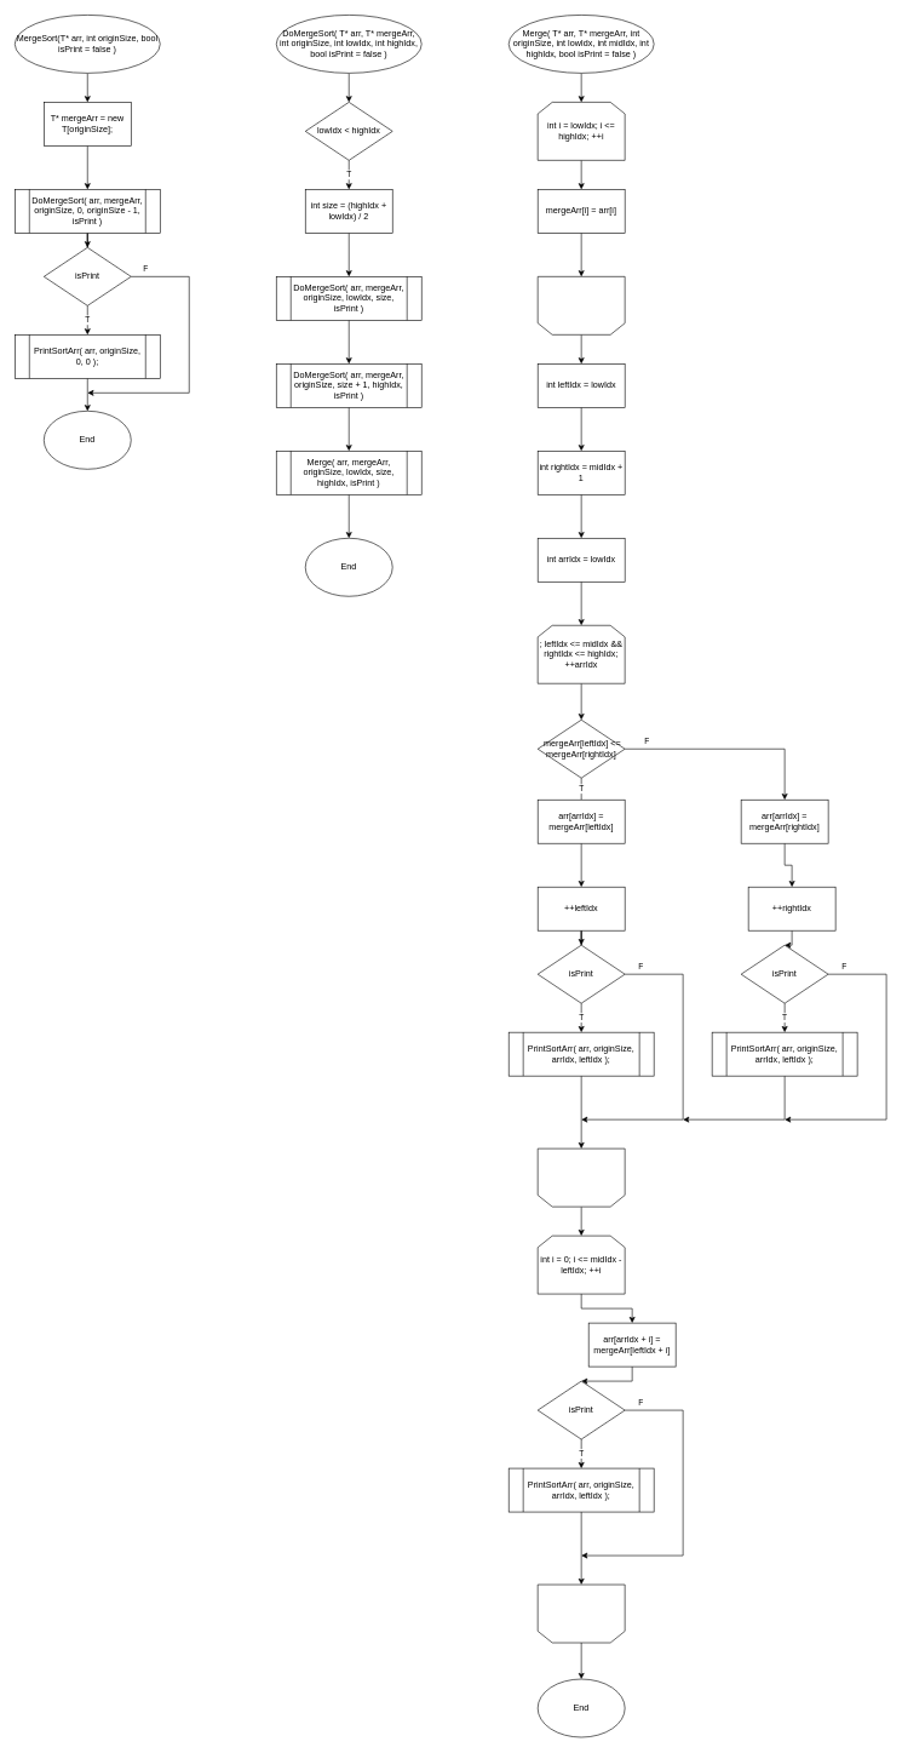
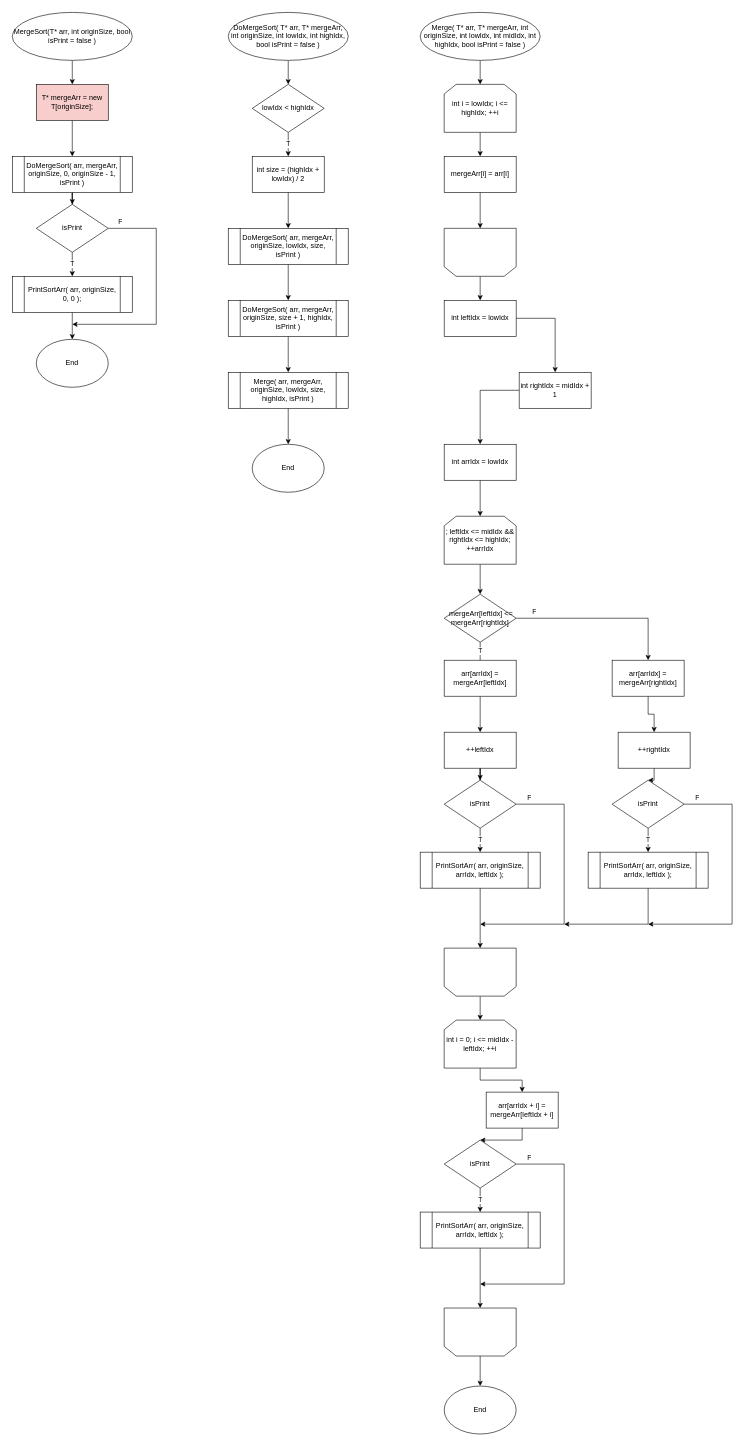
  <mxCell id="0" />
  <mxCell id="1" parent="0" />
  <mxCell id="2" value="" style="edgeStyle=orthogonalEdgeStyle;rounded=0;orthogonalLoop=1;jettySize=auto;html=1;" edge="1" parent="1" source="3" target="5"><mxGeometry relative="1" as="geometry" /></mxCell>
  <mxCell id="3" value="MergeSort(T* arr, int originSize, bool isPrint = false&amp;nbsp;)" style="ellipse;whiteSpace=wrap;html=1;" parent="1" vertex="1"><mxGeometry y="20" width="200" height="80" as="geometry" x="20" /></mxCell>
  <mxCell id="4" value="" style="edgeStyle=orthogonalEdgeStyle;rounded=0;orthogonalLoop=1;jettySize=auto;html=1;" edge="1" parent="1" source="5" target="7"><mxGeometry relative="1" as="geometry" /></mxCell>
- <mxCell id="5" value="T* mergeArr = new T[originSize];" style="rounded=0;whiteSpace=wrap;html=1;" vertex="1" parent="1"><mxGeometry x="60" y="140" width="120" height="60" as="geometry" /></mxCell>
+ <mxCell id="5" value="T* mergeArr = new T[originSize];" style="rounded=0;whiteSpace=wrap;html=1;fillColor=#f8cecc;" vertex="1" parent="1"><mxGeometry x="60" y="140" width="120" height="60" as="geometry" /></mxCell>
  <mxCell id="6" value="" style="edgeStyle=orthogonalEdgeStyle;rounded=0;orthogonalLoop=1;jettySize=auto;html=1;" edge="1" parent="1" source="7" target="10"><mxGeometry relative="1" as="geometry" /></mxCell>
  <mxCell id="7" value="DoMergeSort( arr, mergeArr, originSize, 0, originSize - 1, isPrint )" style="shape=process;whiteSpace=wrap;html=1;backgroundOutline=1;" vertex="1" parent="1"><mxGeometry y="260" width="200" height="60" as="geometry" x="20" /></mxCell>
  <mxCell id="8" value="T" style="edgeStyle=orthogonalEdgeStyle;rounded=0;orthogonalLoop=1;jettySize=auto;html=1;" edge="1" parent="1" source="10"><mxGeometry relative="1" as="geometry"><mxPoint x="120" y="460" as="targetPoint" /></mxGeometry></mxCell>
  <mxCell id="9" value="F" style="edgeStyle=orthogonalEdgeStyle;rounded=0;orthogonalLoop=1;jettySize=auto;html=1;exitX=1;exitY=0.5;exitDx=0;exitDy=0;" edge="1" parent="1" source="10"><mxGeometry x="-0.895" y="10" relative="1" as="geometry"><mxPoint x="120" y="540" as="targetPoint" /><Array as="points"><mxPoint x="260" y="380" /><mxPoint x="260" y="540" /></Array><mxPoint as="offset" /></mxGeometry></mxCell>
  <mxCell id="10" value="isPrint" style="rhombus;whiteSpace=wrap;html=1;" vertex="1" parent="1"><mxGeometry x="60" y="340" width="120" height="80" as="geometry" /></mxCell>
  <mxCell id="11" value="" style="edgeStyle=orthogonalEdgeStyle;rounded=0;orthogonalLoop=1;jettySize=auto;html=1;" edge="1" parent="1" source="12" target="15"><mxGeometry relative="1" as="geometry" /></mxCell>
  <mxCell id="12" value="PrintSortArr( arr, originSize, 0, 0 );" style="shape=process;whiteSpace=wrap;html=1;backgroundOutline=1;" vertex="1" parent="1"><mxGeometry y="460" width="200" height="60" as="geometry" x="20" /></mxCell>
  <mxCell id="13" value="" style="edgeStyle=orthogonalEdgeStyle;rounded=0;orthogonalLoop=1;jettySize=auto;html=1;" edge="1" parent="1" source="14" target="17"><mxGeometry relative="1" as="geometry" /></mxCell>
  <mxCell id="14" value="DoMergeSort( T* arr, T* mergeArr, int originSize, int lowIdx, int highIdx, bool isPrint = false )" style="ellipse;whiteSpace=wrap;html=1;" vertex="1" parent="1"><mxGeometry x="380" y="20" width="200" height="80" as="geometry" /></mxCell>
  <mxCell id="15" value="End" style="ellipse;whiteSpace=wrap;html=1;" vertex="1" parent="1"><mxGeometry x="60" y="565" width="120" height="80" as="geometry" /></mxCell>
  <mxCell id="16" value="T" style="edgeStyle=orthogonalEdgeStyle;rounded=0;orthogonalLoop=1;jettySize=auto;html=1;" edge="1" parent="1" source="17" target="19"><mxGeometry relative="1" as="geometry" /></mxCell>
  <mxCell id="17" value="lowIdx &amp;lt; highIdx" style="rhombus;whiteSpace=wrap;html=1;" vertex="1" parent="1"><mxGeometry x="420" y="140" width="120" height="80" as="geometry" /></mxCell>
  <mxCell id="18" value="" style="edgeStyle=orthogonalEdgeStyle;rounded=0;orthogonalLoop=1;jettySize=auto;html=1;" edge="1" parent="1" source="19" target="21"><mxGeometry relative="1" as="geometry" /></mxCell>
  <mxCell id="19" value="int size = (highIdx + lowIdx) / 2" style="rounded=0;whiteSpace=wrap;html=1;" vertex="1" parent="1"><mxGeometry x="420" y="260" width="120" height="60" as="geometry" /></mxCell>
  <mxCell id="20" value="" style="edgeStyle=orthogonalEdgeStyle;rounded=0;orthogonalLoop=1;jettySize=auto;html=1;" edge="1" parent="1" source="21" target="23"><mxGeometry relative="1" as="geometry" /></mxCell>
  <mxCell id="21" value="DoMergeSort( arr, mergeArr, originSize, lowIdx, size, isPrint )" style="shape=process;whiteSpace=wrap;html=1;backgroundOutline=1;" vertex="1" parent="1"><mxGeometry x="380" y="380" width="200" height="60" as="geometry" /></mxCell>
  <mxCell id="22" value="" style="edgeStyle=orthogonalEdgeStyle;rounded=0;orthogonalLoop=1;jettySize=auto;html=1;" edge="1" parent="1" source="23" target="25"><mxGeometry relative="1" as="geometry" /></mxCell>
  <mxCell id="23" value="DoMergeSort( arr, mergeArr, originSize, size + 1, highIdx, isPrint )" style="shape=process;whiteSpace=wrap;html=1;backgroundOutline=1;" vertex="1" parent="1"><mxGeometry x="380" y="500" width="200" height="60" as="geometry" /></mxCell>
  <mxCell id="24" value="" style="edgeStyle=orthogonalEdgeStyle;rounded=0;orthogonalLoop=1;jettySize=auto;html=1;" edge="1" parent="1" source="25" target="26"><mxGeometry relative="1" as="geometry" /></mxCell>
  <mxCell id="25" value="Merge( arr, mergeArr, originSize, lowIdx, size, highIdx, isPrint )" style="shape=process;whiteSpace=wrap;html=1;backgroundOutline=1;" vertex="1" parent="1"><mxGeometry x="380" y="620" width="200" height="60" as="geometry" /></mxCell>
  <mxCell id="26" value="End" style="ellipse;whiteSpace=wrap;html=1;" vertex="1" parent="1"><mxGeometry x="420" y="740" width="120" height="80" as="geometry" /></mxCell>
  <mxCell id="27" value="" style="edgeStyle=orthogonalEdgeStyle;rounded=0;orthogonalLoop=1;jettySize=auto;html=1;" edge="1" parent="1" source="28" target="30"><mxGeometry relative="1" as="geometry" /></mxCell>
  <mxCell id="28" value="Merge( T* arr, T* mergeArr, int originSize, int lowIdx, int midIdx, int highIdx, bool isPrint = false )" style="ellipse;whiteSpace=wrap;html=1;" vertex="1" parent="1"><mxGeometry x="700" y="20" width="200" height="80" as="geometry" /></mxCell>
  <mxCell id="29" value="" style="edgeStyle=orthogonalEdgeStyle;rounded=0;orthogonalLoop=1;jettySize=auto;html=1;" edge="1" parent="1" source="30" target="32"><mxGeometry relative="1" as="geometry" /></mxCell>
  <mxCell id="30" value="int i = lowIdx; i &amp;lt;= highIdx; ++i" style="shape=loopLimit;whiteSpace=wrap;html=1;" vertex="1" parent="1"><mxGeometry x="740" y="140" width="120" height="80" as="geometry" /></mxCell>
  <mxCell id="31" value="" style="edgeStyle=orthogonalEdgeStyle;rounded=0;orthogonalLoop=1;jettySize=auto;html=1;" edge="1" parent="1" source="32" target="34"><mxGeometry relative="1" as="geometry" /></mxCell>
  <mxCell id="32" value="mergeArr[i] = arr[i]" style="rounded=0;whiteSpace=wrap;html=1;" vertex="1" parent="1"><mxGeometry x="740" y="260" width="120" height="60" as="geometry" /></mxCell>
  <mxCell id="33" value="" style="edgeStyle=orthogonalEdgeStyle;rounded=0;orthogonalLoop=1;jettySize=auto;html=1;" edge="1" parent="1" source="34" target="36"><mxGeometry relative="1" as="geometry" /></mxCell>
  <mxCell id="34" value="" style="shape=loopLimit;whiteSpace=wrap;html=1;flipV=1;" vertex="1" parent="1"><mxGeometry x="740" y="380" width="120" height="80" as="geometry" /></mxCell>
  <mxCell id="35" value="" style="edgeStyle=orthogonalEdgeStyle;rounded=0;orthogonalLoop=1;jettySize=auto;html=1;" edge="1" parent="1" source="36" target="38"><mxGeometry relative="1" as="geometry" /></mxCell>
  <mxCell id="36" value="int leftIdx = lowIdx" style="rounded=0;whiteSpace=wrap;html=1;" vertex="1" parent="1"><mxGeometry x="740" y="500" width="120" height="60" as="geometry" /></mxCell>
  <mxCell id="37" value="" style="edgeStyle=orthogonalEdgeStyle;rounded=0;orthogonalLoop=1;jettySize=auto;html=1;" edge="1" parent="1" source="38" target="40"><mxGeometry relative="1" as="geometry" /></mxCell>
- <mxCell id="38" value="int rightIdx = midIdx + 1" style="rounded=0;whiteSpace=wrap;html=1;" vertex="1" parent="1"><mxGeometry x="740" y="620" width="120" height="60" as="geometry" /></mxCell>
+ <mxCell id="38" value="int rightIdx = midIdx + 1" style="rounded=0;whiteSpace=wrap;html=1;" vertex="1" parent="1"><mxGeometry x="865" y="620" width="120" height="60" as="geometry" /></mxCell>
  <mxCell id="39" value="" style="edgeStyle=orthogonalEdgeStyle;rounded=0;orthogonalLoop=1;jettySize=auto;html=1;" edge="1" parent="1" source="40" target="42"><mxGeometry relative="1" as="geometry" /></mxCell>
  <mxCell id="40" value="int arrIdx = lowIdx" style="rounded=0;whiteSpace=wrap;html=1;" vertex="1" parent="1"><mxGeometry x="740" y="740" width="120" height="60" as="geometry" /></mxCell>
  <mxCell id="41" value="" style="edgeStyle=orthogonalEdgeStyle;rounded=0;orthogonalLoop=1;jettySize=auto;html=1;" edge="1" parent="1" source="42" target="45"><mxGeometry relative="1" as="geometry" /></mxCell>
  <mxCell id="42" value="; leftIdx &amp;lt;= midIdx &amp;amp;&amp;amp; rightIdx &amp;lt;= highIdx; ++arrIdx" style="shape=loopLimit;whiteSpace=wrap;html=1;" vertex="1" parent="1"><mxGeometry x="740" y="860" width="120" height="80" as="geometry" /></mxCell>
  <mxCell id="43" value="T" style="edgeStyle=orthogonalEdgeStyle;rounded=0;orthogonalLoop=1;jettySize=auto;html=1;endArrow=none;" edge="1" parent="1" source="45" target="47"><mxGeometry relative="1" as="geometry" /></mxCell>
  <mxCell id="44" value="F" style="edgeStyle=orthogonalEdgeStyle;rounded=0;orthogonalLoop=1;jettySize=auto;html=1;entryX=0.5;entryY=0;entryDx=0;entryDy=0;" edge="1" parent="1" source="45" target="56"><mxGeometry x="-0.793" y="10" relative="1" as="geometry"><mxPoint as="offset" /></mxGeometry></mxCell>
  <mxCell id="45" value="&amp;nbsp;mergeArr[leftIdx] &amp;lt;= mergeArr[rightIdx]" style="rhombus;whiteSpace=wrap;html=1;" vertex="1" parent="1"><mxGeometry x="740" y="990" width="120" height="80" as="geometry" /></mxCell>
  <mxCell id="46" value="" style="edgeStyle=orthogonalEdgeStyle;rounded=0;orthogonalLoop=1;jettySize=auto;html=1;" edge="1" parent="1" source="47" target="49"><mxGeometry relative="1" as="geometry" /></mxCell>
  <mxCell id="47" value="arr[arrIdx] = mergeArr[leftIdx]" style="rounded=0;whiteSpace=wrap;html=1;" vertex="1" parent="1"><mxGeometry x="740" y="1100" width="120" height="60" as="geometry" /></mxCell>
  <mxCell id="48" value="" style="edgeStyle=orthogonalEdgeStyle;rounded=0;orthogonalLoop=1;jettySize=auto;html=1;" edge="1" parent="1" source="49" target="52"><mxGeometry relative="1" as="geometry" /></mxCell>
  <mxCell id="49" value="++leftIdx" style="rounded=0;whiteSpace=wrap;html=1;" vertex="1" parent="1"><mxGeometry x="740" y="1220" width="120" height="60" as="geometry" /></mxCell>
  <mxCell id="50" value="T" style="edgeStyle=orthogonalEdgeStyle;rounded=0;orthogonalLoop=1;jettySize=auto;html=1;" edge="1" parent="1" source="52"><mxGeometry relative="1" as="geometry"><mxPoint x="800" y="1420" as="targetPoint" /></mxGeometry></mxCell>
  <mxCell id="51" value="F" style="edgeStyle=orthogonalEdgeStyle;rounded=0;orthogonalLoop=1;jettySize=auto;html=1;exitX=1;exitY=0.5;exitDx=0;exitDy=0;" edge="1" parent="1" source="52"><mxGeometry x="-0.895" y="10" relative="1" as="geometry"><mxPoint x="800" y="1540" as="targetPoint" /><Array as="points"><mxPoint x="940" y="1340" /><mxPoint x="940" y="1540" /></Array><mxPoint as="offset" /></mxGeometry></mxCell>
  <mxCell id="52" value="isPrint" style="rhombus;whiteSpace=wrap;html=1;" vertex="1" parent="1"><mxGeometry x="740" y="1300" width="120" height="80" as="geometry" /></mxCell>
  <mxCell id="53" value="" style="edgeStyle=orthogonalEdgeStyle;rounded=0;orthogonalLoop=1;jettySize=auto;html=1;entryX=0.5;entryY=0;entryDx=0;entryDy=0;" edge="1" parent="1" source="54" target="65"><mxGeometry relative="1" as="geometry"><mxPoint x="800" y="1525" as="targetPoint" /></mxGeometry></mxCell>
  <mxCell id="54" value="PrintSortArr( arr, originSize, arrIdx, leftIdx );" style="shape=process;whiteSpace=wrap;html=1;backgroundOutline=1;" vertex="1" parent="1"><mxGeometry x="700" y="1420" width="200" height="60" as="geometry" /></mxCell>
  <mxCell id="55" value="" style="edgeStyle=orthogonalEdgeStyle;rounded=0;orthogonalLoop=1;jettySize=auto;html=1;" edge="1" parent="1" source="56" target="58"><mxGeometry relative="1" as="geometry" /></mxCell>
  <mxCell id="56" value="arr[arrIdx] = mergeArr[rightIdx]" style="rounded=0;whiteSpace=wrap;html=1;" vertex="1" parent="1"><mxGeometry x="1020" y="1100" width="120" height="60" as="geometry" /></mxCell>
  <mxCell id="57" value="" style="edgeStyle=orthogonalEdgeStyle;rounded=0;orthogonalLoop=1;jettySize=auto;html=1;" edge="1" parent="1" source="58" target="61"><mxGeometry relative="1" as="geometry" /></mxCell>
  <mxCell id="58" value="++rightIdx" style="rounded=0;whiteSpace=wrap;html=1;" vertex="1" parent="1"><mxGeometry x="1030" y="1220" width="120" height="60" as="geometry" /></mxCell>
  <mxCell id="59" value="T" style="edgeStyle=orthogonalEdgeStyle;rounded=0;orthogonalLoop=1;jettySize=auto;html=1;" edge="1" parent="1" source="61"><mxGeometry relative="1" as="geometry"><mxPoint x="1080" y="1420" as="targetPoint" /></mxGeometry></mxCell>
  <mxCell id="60" value="F" style="edgeStyle=orthogonalEdgeStyle;rounded=0;orthogonalLoop=1;jettySize=auto;html=1;exitX=1;exitY=0.5;exitDx=0;exitDy=0;" edge="1" parent="1" source="61"><mxGeometry x="-0.895" y="10" relative="1" as="geometry"><mxPoint x="1080" y="1540" as="targetPoint" /><Array as="points"><mxPoint x="1220" y="1340" /><mxPoint x="1220" y="1540" /><mxPoint x="1080" y="1540" /></Array><mxPoint as="offset" /></mxGeometry></mxCell>
  <mxCell id="61" value="isPrint" style="rhombus;whiteSpace=wrap;html=1;" vertex="1" parent="1"><mxGeometry x="1020" y="1300" width="120" height="80" as="geometry" /></mxCell>
  <mxCell id="62" value="" style="edgeStyle=orthogonalEdgeStyle;rounded=0;orthogonalLoop=1;jettySize=auto;html=1;" edge="1" parent="1" source="63"><mxGeometry relative="1" as="geometry"><mxPoint x="940" y="1540" as="targetPoint" /><Array as="points"><mxPoint x="1080" y="1540" /></Array></mxGeometry></mxCell>
  <mxCell id="63" value="PrintSortArr( arr, originSize, arrIdx, leftIdx );" style="shape=process;whiteSpace=wrap;html=1;backgroundOutline=1;" vertex="1" parent="1"><mxGeometry x="980" y="1420" width="200" height="60" as="geometry" /></mxCell>
  <mxCell id="64" value="" style="edgeStyle=orthogonalEdgeStyle;rounded=0;orthogonalLoop=1;jettySize=auto;html=1;" edge="1" parent="1" source="65" target="67"><mxGeometry relative="1" as="geometry" /></mxCell>
  <mxCell id="65" value="" style="shape=loopLimit;whiteSpace=wrap;html=1;flipV=1;" vertex="1" parent="1"><mxGeometry x="740" y="1580" width="120" height="80" as="geometry" /></mxCell>
  <mxCell id="66" value="" style="edgeStyle=orthogonalEdgeStyle;rounded=0;orthogonalLoop=1;jettySize=auto;html=1;" edge="1" parent="1" source="67" target="71"><mxGeometry relative="1" as="geometry" /></mxCell>
  <mxCell id="67" value="int i = 0; i &amp;lt;= midIdx - leftIdx; ++i" style="shape=loopLimit;whiteSpace=wrap;html=1;" vertex="1" parent="1"><mxGeometry x="740" y="1700" width="120" height="80" as="geometry" /></mxCell>
  <mxCell id="68" value="" style="edgeStyle=orthogonalEdgeStyle;rounded=0;orthogonalLoop=1;jettySize=auto;html=1;" edge="1" parent="1" source="69" target="77"><mxGeometry relative="1" as="geometry" /></mxCell>
  <mxCell id="69" value="" style="shape=loopLimit;whiteSpace=wrap;html=1;flipV=1;" vertex="1" parent="1"><mxGeometry x="740" y="2180" width="120" height="80" as="geometry" /></mxCell>
  <mxCell id="70" value="" style="edgeStyle=orthogonalEdgeStyle;rounded=0;orthogonalLoop=1;jettySize=auto;html=1;" edge="1" parent="1" source="71" target="74"><mxGeometry relative="1" as="geometry" /></mxCell>
  <mxCell id="71" value="arr[arrIdx + i] = mergeArr[leftIdx + i]" style="rounded=0;whiteSpace=wrap;html=1;" vertex="1" parent="1"><mxGeometry x="810" y="1820" width="120" height="60" as="geometry" /></mxCell>
  <mxCell id="72" value="T" style="edgeStyle=orthogonalEdgeStyle;rounded=0;orthogonalLoop=1;jettySize=auto;html=1;" edge="1" parent="1" source="74"><mxGeometry relative="1" as="geometry"><mxPoint x="800" y="2020" as="targetPoint" /></mxGeometry></mxCell>
  <mxCell id="73" value="F" style="edgeStyle=orthogonalEdgeStyle;rounded=0;orthogonalLoop=1;jettySize=auto;html=1;exitX=1;exitY=0.5;exitDx=0;exitDy=0;" edge="1" parent="1" source="74"><mxGeometry x="-0.895" y="10" relative="1" as="geometry"><mxPoint x="800" y="2140" as="targetPoint" /><Array as="points"><mxPoint x="940" y="1940" /><mxPoint x="940" y="2140" /></Array><mxPoint as="offset" /></mxGeometry></mxCell>
  <mxCell id="74" value="isPrint" style="rhombus;whiteSpace=wrap;html=1;" vertex="1" parent="1"><mxGeometry x="740" y="1900" width="120" height="80" as="geometry" /></mxCell>
  <mxCell id="75" style="edgeStyle=orthogonalEdgeStyle;rounded=0;orthogonalLoop=1;jettySize=auto;html=1;entryX=0.5;entryY=0;entryDx=0;entryDy=0;" edge="1" parent="1" source="76" target="69"><mxGeometry relative="1" as="geometry" /></mxCell>
  <mxCell id="76" value="PrintSortArr( arr, originSize, arrIdx, leftIdx );" style="shape=process;whiteSpace=wrap;html=1;backgroundOutline=1;" vertex="1" parent="1"><mxGeometry x="700" y="2020" width="200" height="60" as="geometry" /></mxCell>
  <mxCell id="77" value="End" style="ellipse;whiteSpace=wrap;html=1;" vertex="1" parent="1"><mxGeometry x="740" y="2310" width="120" height="80" as="geometry" /></mxCell>
